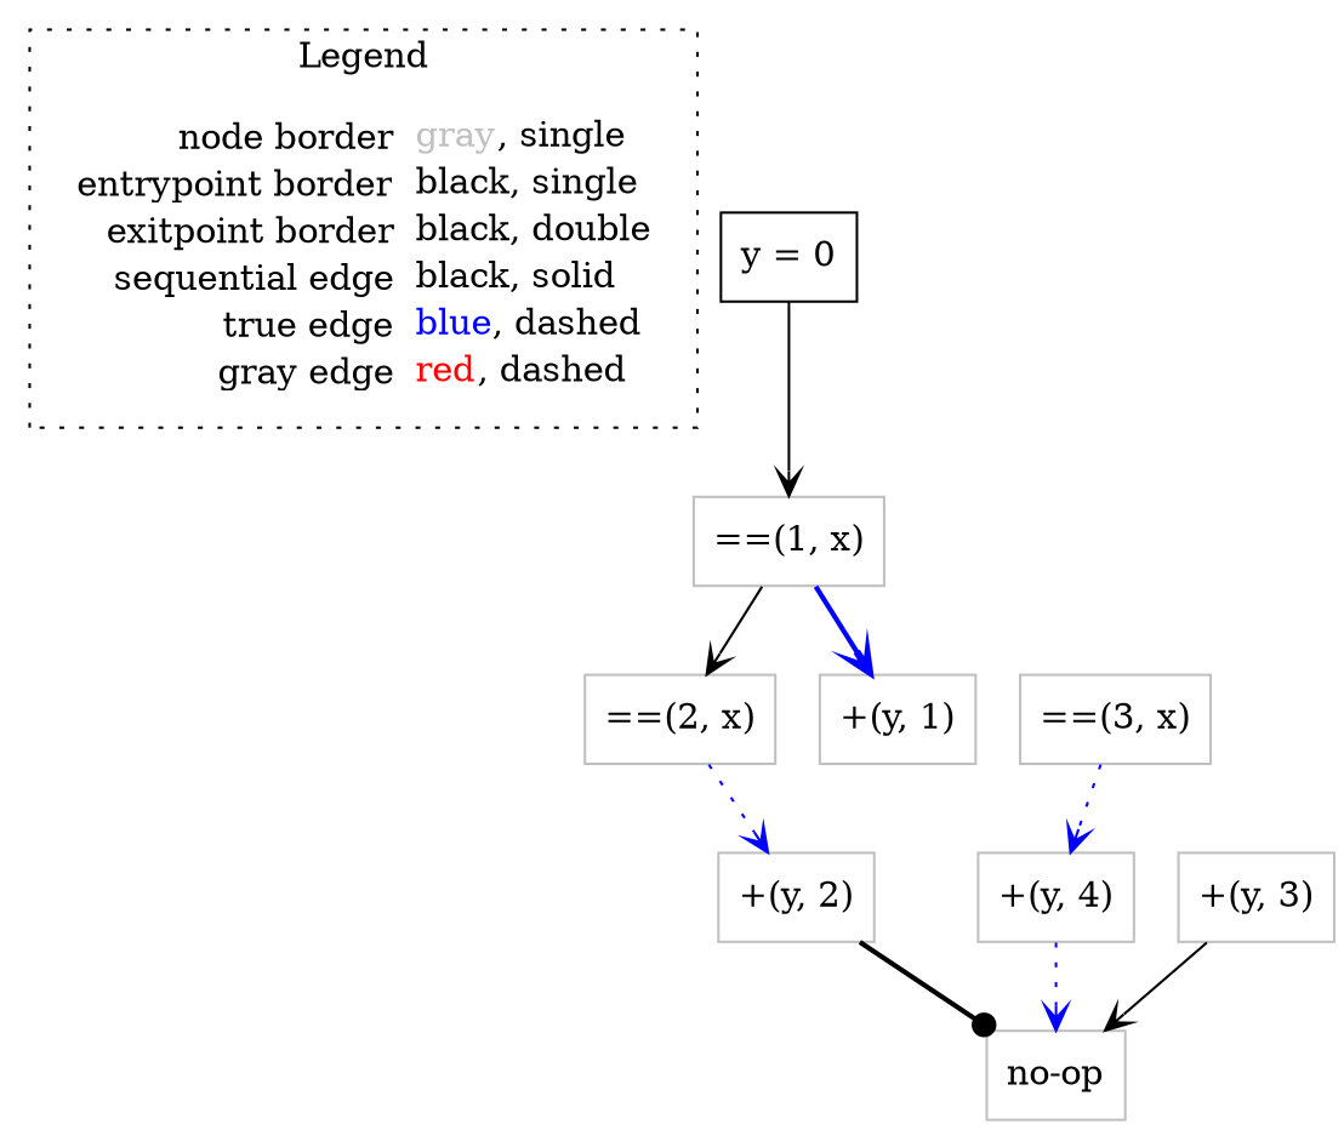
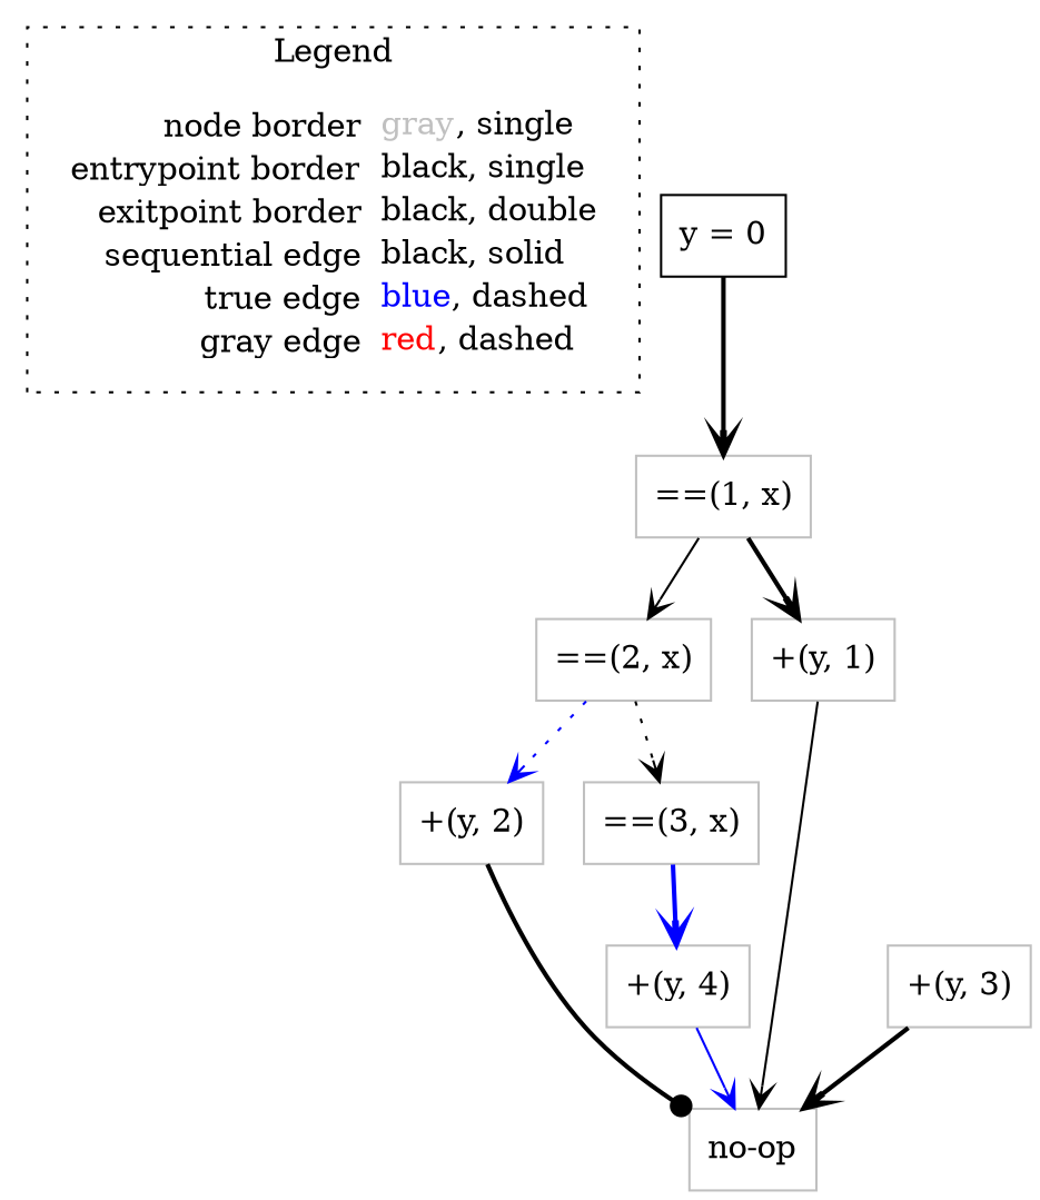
  digraph {
    node [shape=rect color=gray]
    edge [arrowhead=vee color=black style=dotted]
    n1 [label=<<table border="0" cellpadding="2" cellspacing="0" cellborder="0"><tr><td align="right">node border&nbsp;</td><td align="left"><font color="gray">gray</font>, single</td></tr><tr><td align="right">entrypoint border&nbsp;</td><td align="left"><font color="black">black</font>, single</td></tr><tr><td align="right">exitpoint border&nbsp;</td><td align="left"><font color="black">black</font>, double</td></tr><tr><td align="right">sequential edge&nbsp;</td><td align="left"><font color="black">black</font>, solid</td></tr><tr><td align="right">true edge&nbsp;</td><td align="left"><font color="blue">blue</font>, dashed</td></tr><tr><td align="right">gray edge&nbsp;</td><td align="left"><font color="red">red</font>, dashed</td></tr></table>> shape=plaintext color=""]
    n2 [color=black label=<y = 0>]
    n3 [label=<==(1, x)>]
    n4 [label=<==(2, x)>]
    n5 [label=<+(y, 1)>]
    n6 [label=<+(y, 4)>]
    n7 [label=<no-op>]
    n8 [label=<+(y, 2)>]
    n9 [label=<+(y, 3)>]
    n10 [label=<==(3, x)>]
    subgraph cluster_1 {
      label=Legend
      style=dotted
      n1
    }
-   n2 -> n3 [style=solid]
+   n2 -> n3 [style=bold]
    n3 -> n4 [style=solid]
-   n3 -> n5 [color=blue style=bold]
+   n3 -> n5 [style=bold]
    n4 -> n8 [color=blue]
-   n6 -> n7 [color=blue]
+   n4 -> n10
+   n5 -> n7 [style=solid]
+   n6 -> n7 [color=blue style=solid]
    n8 -> n7 [arrowhead=dot style=bold]
-   n9 -> n7 [style=solid]
-   n10 -> n6 [color=blue]
+   n9 -> n7 [style=bold]
+   n10 -> n6 [color=blue style=bold]
  }
